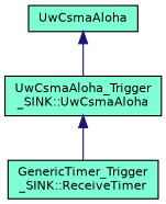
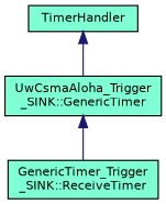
  digraph {
    node [color=black fillcolor=aquamarine fontname=Helvetica fontsize=10 shape=record style=filled]
    edge [color=midnightblue dir=back fontname=Helvetica fontsize=10 labelfontname=Helvetica labelfontsize=10 style=solid]
-   n1 [fontcolor=black height=0.2 label="UwCsmaAloha_Trigger\l_SINK::UwCsmaAloha" width=0.4]
+   n1 [fontcolor=black height=0.2 label="UwCsmaAloha_Trigger\l_SINK::GenericTimer" width=0.4]
    n2 [height=0.2 label="GenericTimer_Trigger\l_SINK::ReceiveTimer" width=0.4]
-   n3 [height=0.2 label=UwCsmaAloha width=0.4]
+   n3 [height=0.2 label=TimerHandler width=0.4]
    n1 -> n2
    n3 -> n1
  }
